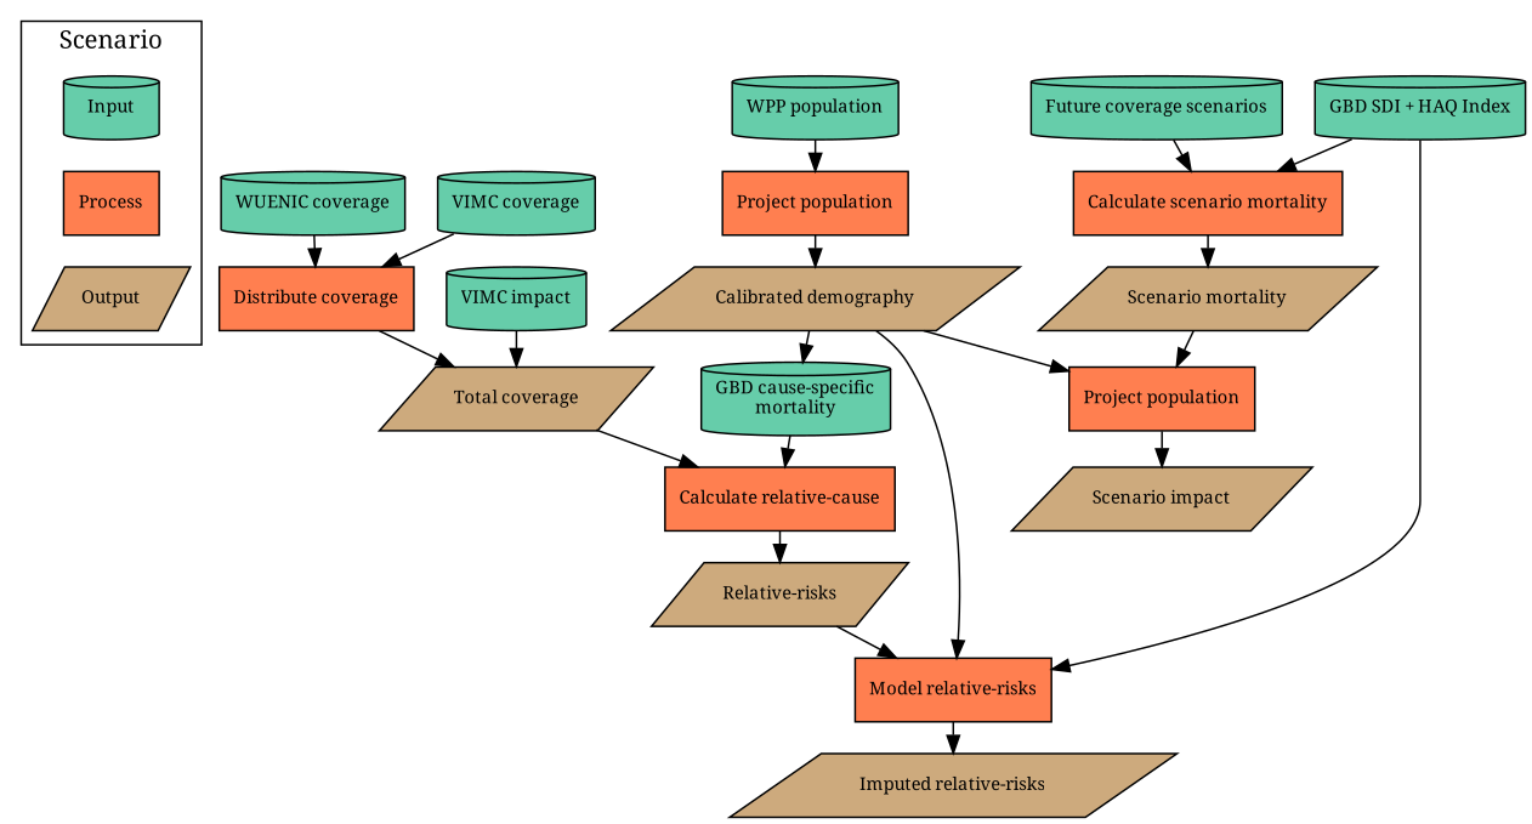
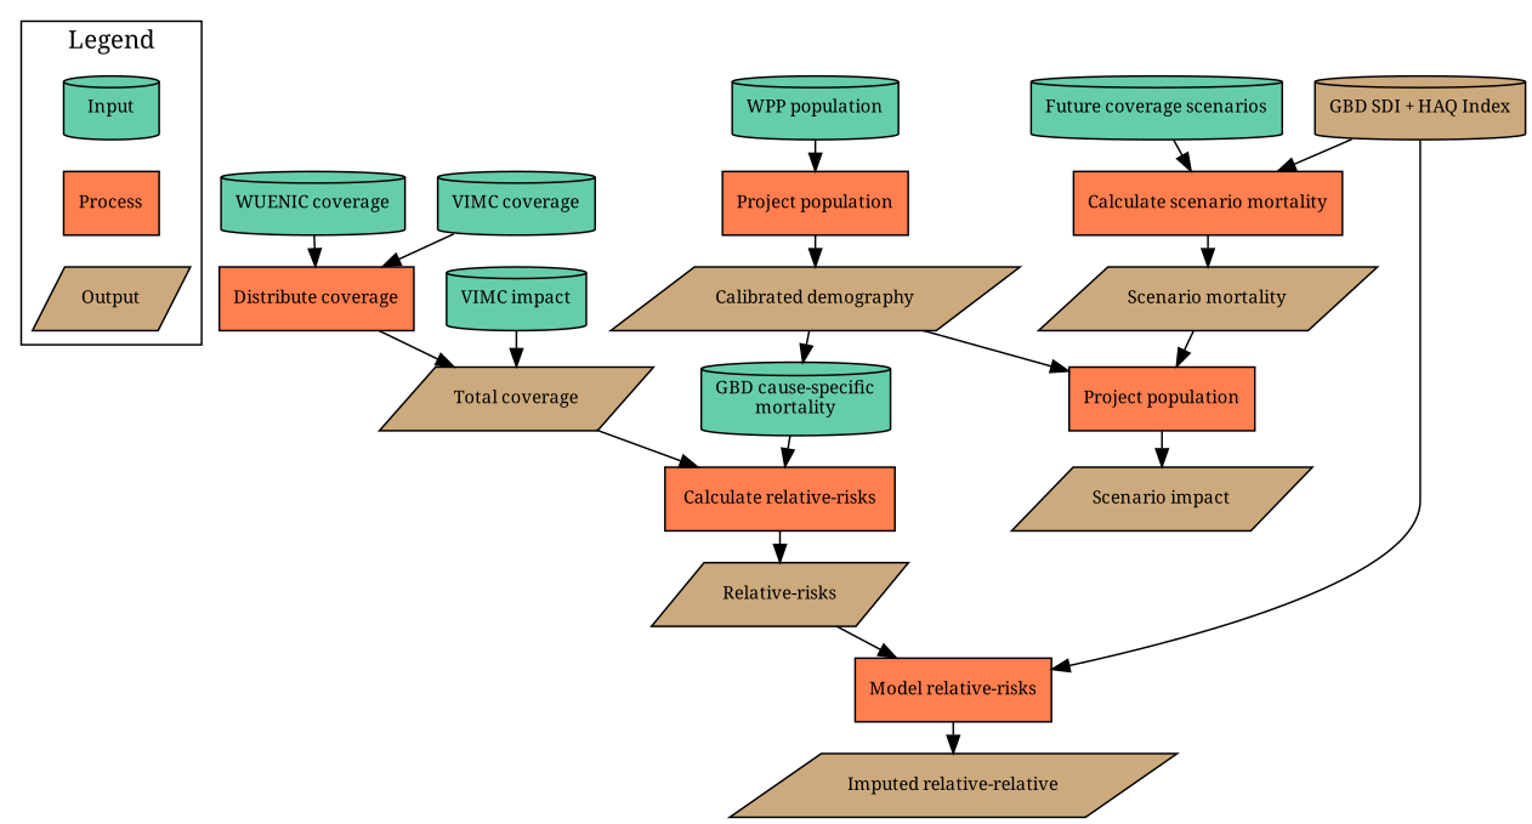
  digraph {
    fontname="Noto Serif"
    fontsize=14
    node [fillcolor=aquamarine3 fontname="Noto Serif" fontsize=10 shape=cylinder style=filled]
    edge [fontname="Noto Serif"]
    Input
    Process [fillcolor=coral shape=rectangle]
    Output [fillcolor=burlywood3 shape=parallelogram]
    n4 [label="WPP population"]
    n5 [fillcolor=coral label="Project population" shape=rectangle]
    "Calibrated demography" [fillcolor=burlywood3 shape=parallelogram]
    "Distribute coverage" [fillcolor=coral shape=rectangle]
    "WUENIC coverage"
    "Total coverage" [fillcolor=burlywood3 shape=parallelogram]
    "VIMC coverage"
    "VIMC impact"
-   "Calculate relative-risks" [fillcolor=coral shape=rectangle label="Calculate relative-cause"]
+   "Calculate relative-risks" [fillcolor=coral shape=rectangle]
    "Relative-risks" [fillcolor=burlywood3 shape=parallelogram]
    "GBD cause-specific\nmortality"
    "Model relative-risks" [fillcolor=coral shape=rectangle]
-   "GBD SDI + HAQ Index"
+   "GBD SDI + HAQ Index" [fillcolor=burlywood3]
    "Calculate scenario mortality" [fillcolor=coral shape=rectangle]
-   "Imputed relative-risks" [fillcolor=burlywood3 shape=parallelogram]
+   "Imputed relative-risks" [fillcolor=burlywood3 shape=parallelogram label="Imputed relative-relative"]
    "Future coverage scenarios"
    "Scenario mortality" [fillcolor=burlywood3 shape=parallelogram]
    n21 [fillcolor=coral label="Project population" shape=rectangle]
    "Scenario impact" [fillcolor=burlywood3 shape=parallelogram]
    subgraph cluster_1 {
      fillcolor=lightgray
-     label=Scenario
+     label=Legend
      ranksep=0.05
      shape=rectangle
      Input
      Process
      Output
    }
    Input -> Process [style=invis]
    Process -> Output [style=invis]
    n4 -> n5
    n5 -> "Calibrated demography"
    "Calibrated demography" -> "GBD cause-specific\nmortality"
-   "Calibrated demography" -> "Model relative-risks"
    "Calibrated demography" -> n21
    "Distribute coverage" -> "Total coverage"
    "WUENIC coverage" -> "Distribute coverage"
    "Total coverage" -> "Calculate relative-risks"
    "VIMC coverage" -> "Distribute coverage"
    "VIMC impact" -> "Total coverage"
    "Calculate relative-risks" -> "Relative-risks"
    "Relative-risks" -> "Model relative-risks"
    "GBD cause-specific\nmortality" -> "Calculate relative-risks"
    "Model relative-risks" -> "Imputed relative-risks"
    "GBD SDI + HAQ Index" -> "Model relative-risks"
    "GBD SDI + HAQ Index" -> "Calculate scenario mortality"
    "Calculate scenario mortality" -> "Scenario mortality"
    "Future coverage scenarios" -> "Calculate scenario mortality"
    "Scenario mortality" -> n21
    n21 -> "Scenario impact"
  }
